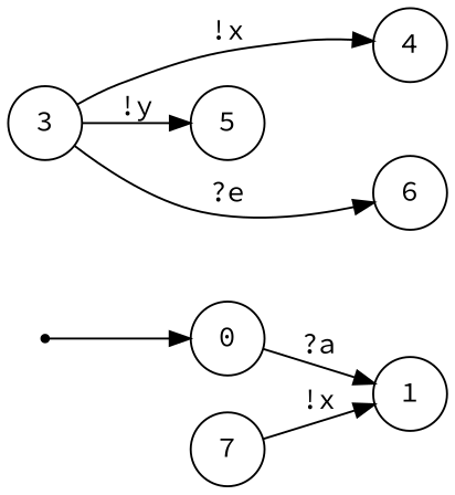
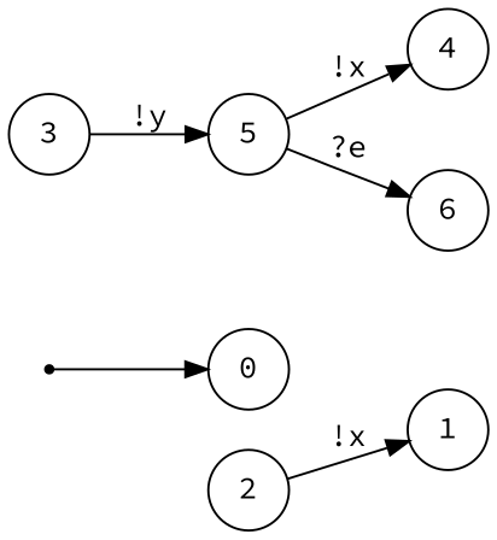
  digraph {
    fontname="Source Code Pro"
    rankdir=LR
    node [fontname="Source Code Pro" shape=circle]
    edge [fontname="Source Code Pro"]
    ENTRY [shape=point]
    0
    1
    3
    5
    4
-   2 [label=7]
+   2
    6
    ENTRY -> 0
-   0 -> 1 [label="?a"]
    3 -> 5 [label="!y"]
-   3 -> 4 [label="!x"]
-   3 -> 6 [label="?e"]
+   5 -> 4 [label="!x"]
+   5 -> 6 [label="?e"]
    2 -> 1 [label="!x"]
  }
